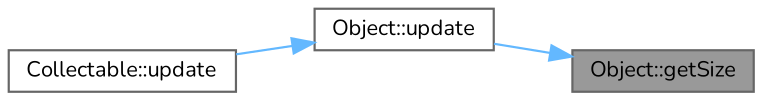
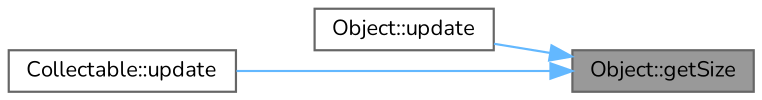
  digraph {
    fontname=Nunito
    rankdir=RL
    node [color=grey40 fillcolor=white fontname=Nunito fontsize=10 shape=box style=filled]
    edge [color=steelblue1 dir=back fontname=Nunito fontsize=10 labelfontname=Helvetica labelfontsize=10 style=solid]
    n1 [color=gray40 fillcolor=grey60 fontcolor=black height=0.2 label="Object::getSize" width=0.4]
    n2 [height=0.2 label="Object::update" width=0.4]
    n3 [height=0.2 label="Collectable::update" width=0.4]
    n1 -> n2
-   n2 -> n3
+   n1 -> n3
  }
